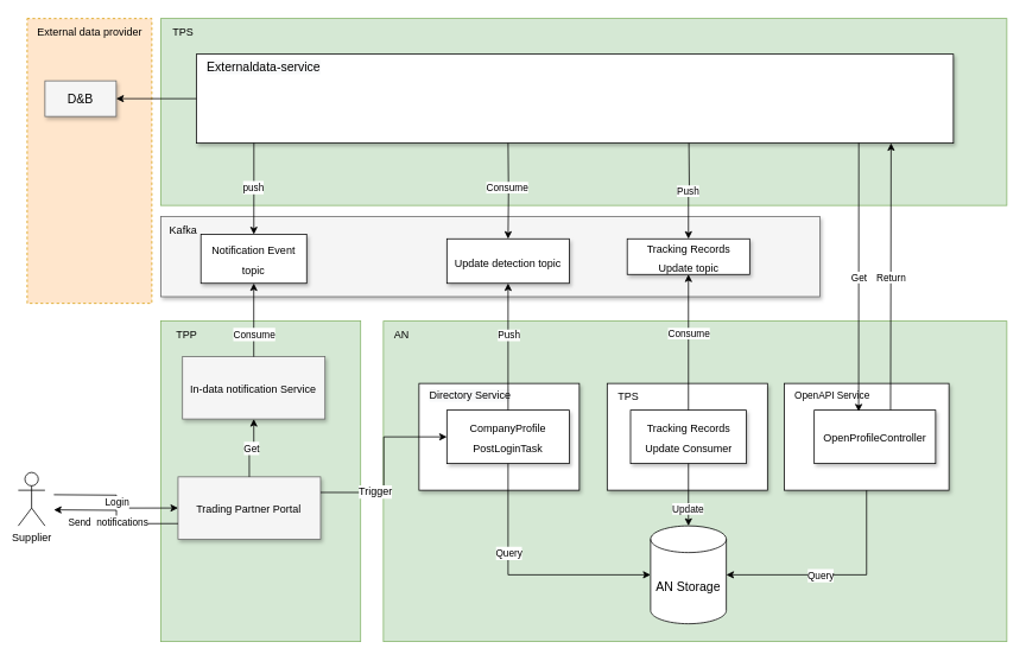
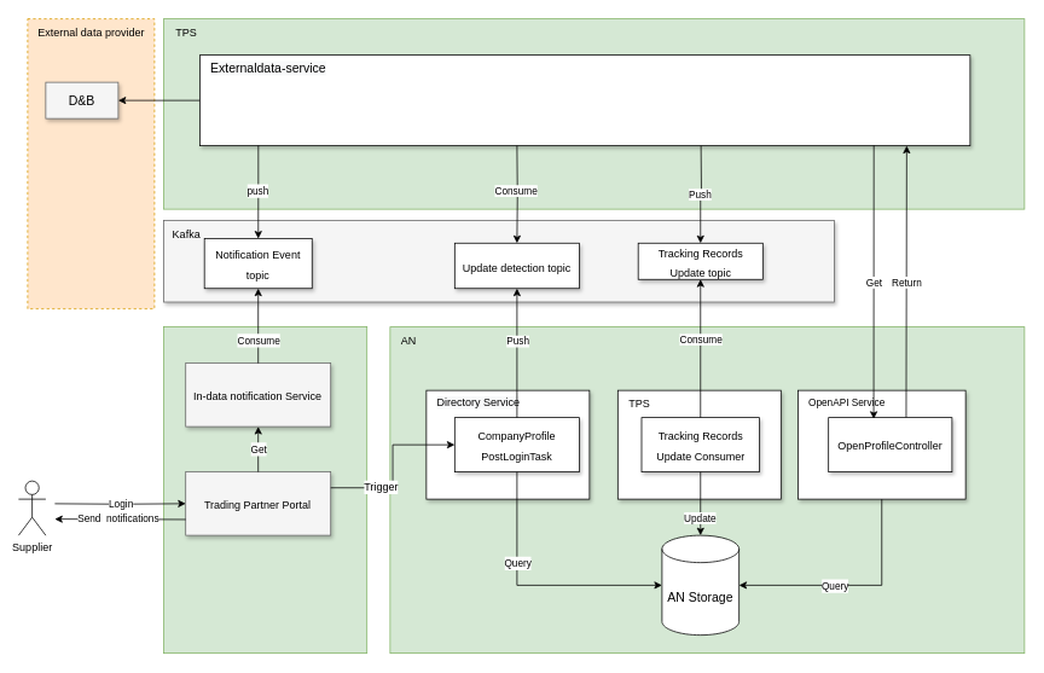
  <mxCell id="0" style=";html=1;" />
  <mxCell id="1" style=";html=1;" parent="0" />
  <mxCell id="2" value="&lt;font style=&quot;font-size: 12px;&quot;&gt;Supplier&lt;/font&gt;" style="shape=umlActor;verticalLabelPosition=bottom;verticalAlign=top;html=1;outlineConnect=0;" parent="1" vertex="1"><mxGeometry x="20" y="530" width="30" height="60" as="geometry" /></mxCell>
  <mxCell id="3" value="" style="rounded=0;whiteSpace=wrap;html=1;dashed=1;fillColor=#ffe6cc;strokeColor=#d79b00;" parent="1" vertex="1"><mxGeometry x="30" y="20" width="140" height="320" as="geometry" /></mxCell>
  <mxCell id="4" value="" style="rounded=0;whiteSpace=wrap;html=1;fillColor=#d5e8d4;strokeColor=#82b366;" parent="1" vertex="1"><mxGeometry x="180" y="20" width="950" height="210" as="geometry" /></mxCell>
  <mxCell id="5" value="" style="whiteSpace=wrap;html=1;shadow=1;fontSize=18;" parent="1" vertex="1"><mxGeometry x="220" y="60" width="850" height="100" as="geometry" /></mxCell>
  <mxCell id="6" value="TPS" style="text;html=1;align=center;verticalAlign=middle;resizable=0;points=[];autosize=1;strokeColor=none;fillColor=none;" parent="1" vertex="1"><mxGeometry x="180" y="20" width="50" height="30" as="geometry" /></mxCell>
  <mxCell id="7" value="&lt;font style=&quot;font-size: 14px;&quot;&gt;D&amp;amp;B&lt;/font&gt;" style="whiteSpace=wrap;html=1;shadow=1;fontSize=18;fillColor=#f5f5f5;strokeColor=#666666;" parent="1" vertex="1"><mxGeometry x="50" y="90" width="80" height="40" as="geometry" /></mxCell>
  <mxCell id="8" style="edgeStyle=orthogonalEdgeStyle;rounded=0;orthogonalLoop=1;jettySize=auto;html=1;exitX=0;exitY=0.5;exitDx=0;exitDy=0;" parent="1" source="5" target="7" edge="1"><mxGeometry relative="1" as="geometry" /></mxCell>
  <mxCell id="9" value="" style="whiteSpace=wrap;html=1;shadow=1;fontSize=18;fillColor=#f5f5f5;strokeColor=#666666;" parent="1" vertex="1"><mxGeometry x="180" y="242.5" width="740" height="90" as="geometry" /></mxCell>
  <mxCell id="10" style="edgeStyle=orthogonalEdgeStyle;rounded=0;orthogonalLoop=1;jettySize=auto;html=1;entryX=0.5;entryY=0;entryDx=0;entryDy=0;" parent="1" target="14" edge="1"><mxGeometry relative="1" as="geometry"><mxPoint x="570" y="160" as="sourcePoint" /></mxGeometry></mxCell>
  <mxCell id="11" value="Consume" style="edgeLabel;html=1;align=center;verticalAlign=middle;resizable=0;points=[];" parent="10" vertex="1" connectable="0"><mxGeometry x="-0.096" y="-2" relative="1" as="geometry"><mxPoint as="offset" /></mxGeometry></mxCell>
  <mxCell id="12" style="edgeStyle=orthogonalEdgeStyle;rounded=0;orthogonalLoop=1;jettySize=auto;html=1;entryX=0.5;entryY=0;entryDx=0;entryDy=0;" parent="1" target="15" edge="1"><mxGeometry relative="1" as="geometry"><mxPoint x="460" y="330" as="targetPoint" /><mxPoint x="773" y="160" as="sourcePoint" /><Array as="points" /></mxGeometry></mxCell>
  <mxCell id="13" value="Push" style="edgeLabel;html=1;align=center;verticalAlign=middle;resizable=0;points=[];" parent="12" vertex="1" connectable="0"><mxGeometry x="-0.021" y="-2" relative="1" as="geometry"><mxPoint as="offset" /></mxGeometry></mxCell>
  <mxCell id="14" value="&lt;font style=&quot;font-size: 12px;&quot;&gt;Update detection topic&lt;/font&gt;" style="whiteSpace=wrap;html=1;shadow=1;fontSize=18;" parent="1" vertex="1"><mxGeometry x="501.25" y="267.5" width="137.5" height="50" as="geometry" /></mxCell>
  <mxCell id="15" value="&lt;font style=&quot;font-size: 12px;&quot;&gt;Tracking Records Update&amp;nbsp;topic&lt;/font&gt;" style="whiteSpace=wrap;html=1;shadow=1;fontSize=18;" parent="1" vertex="1"><mxGeometry x="703.75" y="267.5" width="137.5" height="40" as="geometry" /></mxCell>
  <mxCell id="16" value="Kafka" style="text;html=1;align=center;verticalAlign=middle;resizable=0;points=[];autosize=1;strokeColor=none;fillColor=none;" parent="1" vertex="1"><mxGeometry x="180" y="242.5" width="50" height="30" as="geometry" /></mxCell>
  <mxCell id="17" value="&lt;span style=&quot;font-size: 12px;&quot;&gt;Notification Event topic&lt;/span&gt;" style="whiteSpace=wrap;html=1;shadow=1;fontSize=18;" parent="1" vertex="1"><mxGeometry x="225.08" y="262.5" width="118.75" height="55" as="geometry" /></mxCell>
  <mxCell id="18" style="edgeStyle=orthogonalEdgeStyle;rounded=0;orthogonalLoop=1;jettySize=auto;html=1;exitX=0.076;exitY=0.998;exitDx=0;exitDy=0;exitPerimeter=0;" parent="1" source="5" target="17" edge="1"><mxGeometry relative="1" as="geometry"><mxPoint x="370" y="180" as="sourcePoint" /><mxPoint x="980" y="180" as="targetPoint" /><Array as="points" /></mxGeometry></mxCell>
  <mxCell id="19" value="&lt;font style=&quot;font-size: 11px;&quot;&gt;push&lt;/font&gt;" style="edgeLabel;html=1;align=center;verticalAlign=middle;resizable=0;points=[];fontSize=12;" parent="18" vertex="1" connectable="0"><mxGeometry x="-0.044" y="1" relative="1" as="geometry"><mxPoint x="-2" y="1" as="offset" /></mxGeometry></mxCell>
  <mxCell id="20" value="&lt;meta charset=&quot;utf-8&quot;&gt;&lt;span style=&quot;color: rgb(0, 0, 0); font-family: Helvetica; font-size: 14px; font-style: normal; font-variant-ligatures: normal; font-variant-caps: normal; font-weight: 400; letter-spacing: normal; orphans: 2; text-align: center; text-indent: 0px; text-transform: none; widows: 2; word-spacing: 0px; -webkit-text-stroke-width: 0px; background-color: rgb(248, 249, 250); text-decoration-thickness: initial; text-decoration-style: initial; text-decoration-color: initial; float: none; display: inline !important;&quot;&gt;Externaldata-service&lt;/span&gt;" style="text;whiteSpace=wrap;html=1;fontSize=12;" parent="1" vertex="1"><mxGeometry x="230" y="60" width="160" height="40" as="geometry" /></mxCell>
  <mxCell id="21" value="External data provider" style="text;html=1;align=center;verticalAlign=middle;resizable=0;points=[];autosize=1;strokeColor=none;fillColor=none;" parent="1" vertex="1"><mxGeometry x="30" y="20" width="140" height="30" as="geometry" /></mxCell>
  <mxCell id="22" value="" style="rounded=0;whiteSpace=wrap;html=1;fillColor=#d5e8d4;strokeColor=#82b366;" parent="1" vertex="1"><mxGeometry x="430" y="360" width="700" height="360" as="geometry" /></mxCell>
  <mxCell id="23" value="" style="whiteSpace=wrap;html=1;shadow=1;fontSize=18;" parent="1" vertex="1"><mxGeometry x="681.25" y="430" width="180" height="120" as="geometry" /></mxCell>
  <mxCell id="24" value="&lt;font style=&quot;font-size: 14px;&quot;&gt;AN Storage&lt;/font&gt;" style="shape=cylinder3;whiteSpace=wrap;html=1;boundedLbl=1;backgroundOutline=1;size=15;" parent="1" vertex="1"><mxGeometry x="730" y="590" width="85" height="110" as="geometry" /></mxCell>
  <mxCell id="25" value="AN" style="text;html=1;align=center;verticalAlign=middle;resizable=0;points=[];autosize=1;strokeColor=none;fillColor=none;" parent="1" vertex="1"><mxGeometry x="430" y="360" width="40" height="30" as="geometry" /></mxCell>
  <mxCell id="26" value="" style="whiteSpace=wrap;html=1;shadow=1;fontSize=18;" parent="1" vertex="1"><mxGeometry x="470" y="430" width="180" height="120" as="geometry" /></mxCell>
  <mxCell id="27" value="" style="whiteSpace=wrap;html=1;shadow=1;fontSize=18;" parent="1" vertex="1"><mxGeometry x="880" y="430" width="185" height="120" as="geometry" /></mxCell>
  <mxCell id="28" value="&lt;font style=&quot;font-size: 12px;&quot;&gt;CompanyProfile&lt;br&gt;PostLoginTask&lt;/font&gt;" style="whiteSpace=wrap;html=1;shadow=1;fontSize=18;" parent="1" vertex="1"><mxGeometry x="501.25" y="460" width="137.5" height="60" as="geometry" /></mxCell>
  <mxCell id="29" value="&lt;font style=&quot;font-size: 12px;&quot;&gt;Tracking Records Update Consumer&lt;/font&gt;" style="whiteSpace=wrap;html=1;shadow=1;fontSize=18;" parent="1" vertex="1"><mxGeometry x="707.5" y="460" width="130" height="60" as="geometry" /></mxCell>
  <mxCell id="30" value="&lt;p&gt;&lt;font style=&quot;font-size: 12px;&quot;&gt;OpenProfileController&lt;/font&gt;&lt;/p&gt;" style="whiteSpace=wrap;html=1;shadow=1;fontSize=18;" parent="1" vertex="1"><mxGeometry x="913.75" y="460" width="136.25" height="60" as="geometry" /></mxCell>
  <mxCell id="31" value="TPS" style="text;html=1;align=center;verticalAlign=middle;resizable=0;points=[];autosize=1;strokeColor=none;fillColor=none;" parent="1" vertex="1"><mxGeometry x="680" y="430" width="50" height="30" as="geometry" /></mxCell>
  <mxCell id="32" style="edgeStyle=orthogonalEdgeStyle;rounded=0;orthogonalLoop=1;jettySize=auto;html=1;exitX=0.5;exitY=1;exitDx=0;exitDy=0;entryX=1;entryY=0.5;entryDx=0;entryDy=0;entryPerimeter=0;fontSize=12;" parent="1" source="27" target="24" edge="1"><mxGeometry relative="1" as="geometry" /></mxCell>
  <mxCell id="33" value="&lt;font style=&quot;font-size: 11px;&quot;&gt;Query&lt;/font&gt;" style="edgeLabel;html=1;align=center;verticalAlign=middle;resizable=0;points=[];fontSize=12;" parent="32" vertex="1" connectable="0"><mxGeometry x="-0.122" relative="1" as="geometry"><mxPoint x="-36" as="offset" /></mxGeometry></mxCell>
  <mxCell id="34" style="edgeStyle=orthogonalEdgeStyle;rounded=0;orthogonalLoop=1;jettySize=auto;html=1;fontSize=18;startArrow=none;startFill=0;exitX=0.5;exitY=1;exitDx=0;exitDy=0;entryX=0;entryY=0.5;entryDx=0;entryDy=0;entryPerimeter=0;" parent="1" source="28" target="24" edge="1"><mxGeometry relative="1" as="geometry"><mxPoint x="905" y="862.5" as="sourcePoint" /><mxPoint x="680" y="730" as="targetPoint" /></mxGeometry></mxCell>
  <mxCell id="35" value="&lt;font style=&quot;font-size: 11px;&quot;&gt;Query&lt;/font&gt;" style="edgeLabel;html=1;align=center;verticalAlign=middle;resizable=0;points=[];fontSize=12;" parent="34" vertex="1" connectable="0"><mxGeometry x="0.017" y="2" relative="1" as="geometry"><mxPoint x="-20" y="-23" as="offset" /></mxGeometry></mxCell>
  <mxCell id="36" style="edgeStyle=orthogonalEdgeStyle;rounded=0;orthogonalLoop=1;jettySize=auto;html=1;exitX=0.5;exitY=1;exitDx=0;exitDy=0;entryX=0.5;entryY=0;entryDx=0;entryDy=0;entryPerimeter=0;" parent="1" source="29" target="24" edge="1"><mxGeometry relative="1" as="geometry" /></mxCell>
  <mxCell id="37" value="Update" style="edgeLabel;html=1;align=center;verticalAlign=middle;resizable=0;points=[];" parent="36" vertex="1" connectable="0"><mxGeometry x="0.168" y="-2" relative="1" as="geometry"><mxPoint x="1" y="9" as="offset" /></mxGeometry></mxCell>
  <mxCell id="38" value="&lt;span style=&quot;font-size: 11px; text-align: center; background-color: rgb(255, 255, 255);&quot;&gt;OpenAPI Service&lt;/span&gt;" style="text;whiteSpace=wrap;html=1;" parent="1" vertex="1"><mxGeometry x="890" y="430" width="110" height="30" as="geometry" /></mxCell>
  <mxCell id="39" value="&lt;span style=&quot;color: rgb(0, 0, 0); font-family: Helvetica; font-style: normal; font-variant-ligatures: normal; font-variant-caps: normal; font-weight: 400; letter-spacing: normal; orphans: 2; text-align: center; text-indent: 0px; text-transform: none; widows: 2; word-spacing: 0px; -webkit-text-stroke-width: 0px; background-color: rgb(248, 249, 250); text-decoration-thickness: initial; text-decoration-style: initial; text-decoration-color: initial; float: none; display: inline !important;&quot;&gt;&lt;font style=&quot;font-size: 12px;&quot;&gt;Directory Service&lt;/font&gt;&lt;/span&gt;" style="text;whiteSpace=wrap;html=1;" parent="1" vertex="1"><mxGeometry x="480" y="430" width="110" height="30" as="geometry" /></mxCell>
  <mxCell id="40" value="" style="rounded=0;whiteSpace=wrap;html=1;fillColor=#d5e8d4;strokeColor=#82b366;" parent="1" vertex="1"><mxGeometry x="180" y="359.96" width="224.44" height="360.04" as="geometry" /></mxCell>
  <mxCell id="41" value="&lt;font style=&quot;font-size: 12px;&quot;&gt;In-data notification Service&lt;/font&gt;" style="whiteSpace=wrap;html=1;shadow=1;fontSize=18;fillColor=#f5f5f5;strokeColor=#666666;" parent="1" vertex="1"><mxGeometry x="204.45" y="399.96" width="160" height="70" as="geometry" /></mxCell>
- <mxCell id="42" value="TPP" style="text;html=1;align=center;verticalAlign=middle;resizable=0;points=[];autosize=1;strokeColor=none;fillColor=none;" parent="1" vertex="1"><mxGeometry x="184.44" y="359.96" width="50" height="30" as="geometry" /></mxCell>
- <mxCell id="43" value="&lt;font style=&quot;font-size: 12px;&quot;&gt;Trading Partner Portal&lt;/font&gt;" style="whiteSpace=wrap;html=1;shadow=1;fontSize=18;fillColor=#f5f5f5;strokeColor=#666666;" parent="1" vertex="1"><mxGeometry x="199.44" y="534.96" width="160.01" height="70" as="geometry" /></mxCell>
+ <mxCell id="43" value="&lt;font style=&quot;font-size: 12px;&quot;&gt;Trading Partner Portal&lt;/font&gt;" style="whiteSpace=wrap;html=1;shadow=1;fontSize=18;fillColor=#f5f5f5;strokeColor=#666666;" parent="1" vertex="1"><mxGeometry x="204.44" y="519.96" width="160.01" height="70" as="geometry" /></mxCell>
  <mxCell id="44" value="&lt;font style=&quot;font-size: 11px;&quot;&gt;Get&lt;/font&gt;" style="edgeStyle=orthogonalEdgeStyle;rounded=0;orthogonalLoop=1;jettySize=auto;html=1;exitX=0.5;exitY=0;exitDx=0;exitDy=0;entryX=0.5;entryY=1;entryDx=0;entryDy=0;fontSize=12;" parent="1" source="43" target="41" edge="1"><mxGeometry relative="1" as="geometry" /></mxCell>
  <mxCell id="45" value="Trigger" style="edgeStyle=orthogonalEdgeStyle;rounded=0;orthogonalLoop=1;jettySize=auto;html=1;entryX=0;entryY=0.5;entryDx=0;entryDy=0;fontSize=12;exitX=1;exitY=0.25;exitDx=0;exitDy=0;" parent="1" source="43" target="28" edge="1"><mxGeometry x="-0.397" relative="1" as="geometry"><mxPoint as="offset" /></mxGeometry></mxCell>
  <mxCell id="46" style="edgeStyle=orthogonalEdgeStyle;rounded=0;orthogonalLoop=1;jettySize=auto;html=1;entryX=0;entryY=0.5;entryDx=0;entryDy=0;" parent="1" target="43" edge="1"><mxGeometry relative="1" as="geometry"><mxPoint x="60" y="555" as="sourcePoint" /></mxGeometry></mxCell>
  <mxCell id="47" value="&lt;font style=&quot;font-size: 11px;&quot;&gt;Login&lt;/font&gt;" style="edgeLabel;html=1;align=center;verticalAlign=middle;resizable=0;points=[];fontSize=12;" parent="46" vertex="1" connectable="0"><mxGeometry x="0.009" relative="1" as="geometry"><mxPoint as="offset" /></mxGeometry></mxCell>
  <mxCell id="48" style="edgeStyle=orthogonalEdgeStyle;rounded=0;orthogonalLoop=1;jettySize=auto;html=1;entryX=0;entryY=0.75;entryDx=0;entryDy=0;fontSize=12;endArrow=none;endFill=0;startArrow=classic;startFill=1;" parent="1" target="43" edge="1"><mxGeometry relative="1" as="geometry"><mxPoint x="60" y="572" as="sourcePoint" /><Array as="points" /></mxGeometry></mxCell>
  <mxCell id="49" value="&lt;font style=&quot;font-size: 11px;&quot;&gt;Send&amp;nbsp;&lt;/font&gt;&lt;span style=&quot;font-size: 11px;&quot;&gt;&amp;nbsp;notifications&lt;/span&gt;" style="edgeLabel;html=1;align=center;verticalAlign=middle;resizable=0;points=[];fontSize=12;" parent="48" vertex="1" connectable="0"><mxGeometry x="0.262" relative="1" as="geometry"><mxPoint x="-21" y="-2" as="offset" /></mxGeometry></mxCell>
  <mxCell id="50" value="Consume" style="edgeStyle=orthogonalEdgeStyle;rounded=0;orthogonalLoop=1;jettySize=auto;html=1;exitX=0.5;exitY=0;exitDx=0;exitDy=0;entryX=0.5;entryY=1;entryDx=0;entryDy=0;" parent="1" source="29" target="15" edge="1"><mxGeometry x="0.123" relative="1" as="geometry"><mxPoint x="316" y="410" as="sourcePoint" /><mxPoint as="offset" /><mxPoint x="833" y="320" as="targetPoint" /></mxGeometry></mxCell>
  <mxCell id="51" style="edgeStyle=orthogonalEdgeStyle;rounded=0;orthogonalLoop=1;jettySize=auto;html=1;exitX=0.5;exitY=0;exitDx=0;exitDy=0;entryX=0.5;entryY=1;entryDx=0;entryDy=0;" parent="1" source="28" target="14" edge="1"><mxGeometry relative="1" as="geometry" /></mxCell>
  <mxCell id="52" value="Push" style="edgeLabel;html=1;align=center;verticalAlign=middle;resizable=0;points=[];" parent="51" vertex="1" connectable="0"><mxGeometry x="0.358" y="-1" relative="1" as="geometry"><mxPoint x="-1" y="12" as="offset" /></mxGeometry></mxCell>
  <mxCell id="53" value="Get" style="endArrow=classic;html=1;rounded=0;entryX=0.669;entryY=1.051;entryDx=0;entryDy=0;entryPerimeter=0;exitX=0.875;exitY=0.996;exitDx=0;exitDy=0;exitPerimeter=0;" parent="1" source="5" target="38" edge="1"><mxGeometry width="50" height="50" relative="1" as="geometry"><mxPoint x="960" y="160" as="sourcePoint" /><mxPoint x="470" y="400" as="targetPoint" /></mxGeometry></mxCell>
  <mxCell id="54" value="" style="endArrow=classic;html=1;rounded=0;exitX=0.629;exitY=-0.004;exitDx=0;exitDy=0;exitPerimeter=0;" parent="1" source="30" edge="1"><mxGeometry width="50" height="50" relative="1" as="geometry"><mxPoint x="370" y="410" as="sourcePoint" /><mxPoint x="1000" y="160" as="targetPoint" /></mxGeometry></mxCell>
  <mxCell id="55" value="Return" style="edgeLabel;html=1;align=center;verticalAlign=middle;resizable=0;points=[];" parent="54" vertex="1" connectable="0"><mxGeometry x="0.023" relative="1" as="geometry"><mxPoint y="4" as="offset" /></mxGeometry></mxCell>
  <mxCell id="56" style="edgeStyle=orthogonalEdgeStyle;rounded=0;orthogonalLoop=1;jettySize=auto;html=1;entryX=0.5;entryY=1;entryDx=0;entryDy=0;fontSize=12;exitX=0.5;exitY=0;exitDx=0;exitDy=0;" parent="1" source="41" target="17" edge="1"><mxGeometry relative="1" as="geometry" /></mxCell>
  <mxCell id="57" value="&lt;font style=&quot;font-size: 11px;&quot;&gt;Consume&lt;/font&gt;" style="edgeLabel;html=1;align=center;verticalAlign=middle;resizable=0;points=[];fontSize=12;" parent="56" vertex="1" connectable="0"><mxGeometry x="-0.301" y="1" relative="1" as="geometry"><mxPoint x="1" y="4" as="offset" /></mxGeometry></mxCell>
